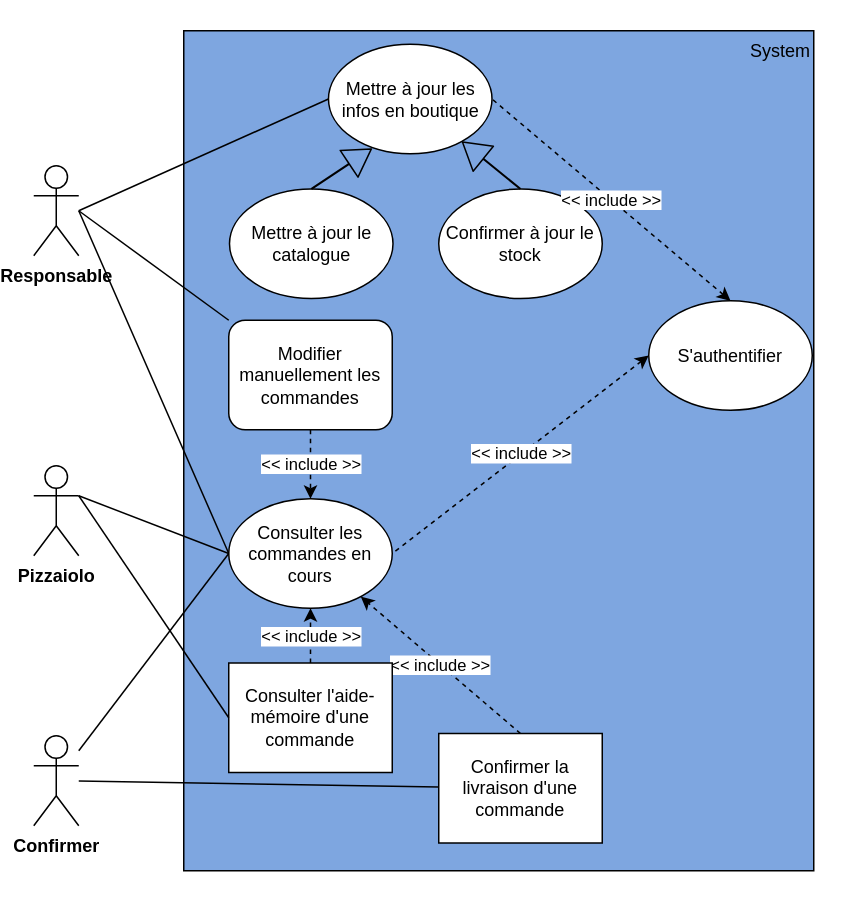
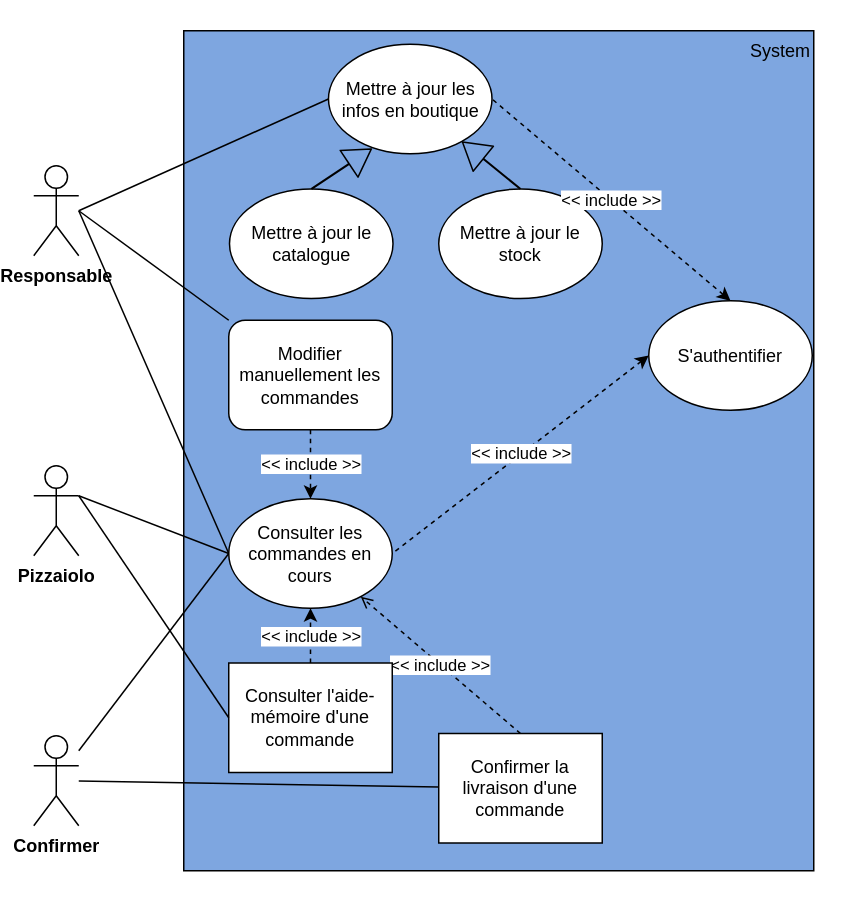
  <mxCell id="0" />
  <mxCell id="1" parent="0" />
  <mxCell id="2" value="&lt;div style=&quot;text-align: left&quot;&gt;&lt;span&gt;System&lt;/span&gt;&lt;/div&gt;" style="whiteSpace=wrap;html=1;horizontal=1;fillColor=#7EA6E0;verticalAlign=top;labelPosition=center;verticalLabelPosition=middle;align=right;spacingLeft=325;" vertex="1" parent="1"><mxGeometry x="120" y="20" width="420" height="560" as="geometry" /></mxCell>
  <mxCell id="3" value="&lt;b&gt;Responsable&lt;/b&gt;&lt;br&gt;" style="shape=umlActor;verticalLabelPosition=bottom;labelBackgroundColor=#ffffff;verticalAlign=top;html=1;outlineConnect=0;" vertex="1" parent="1"><mxGeometry x="20" y="110" width="30" height="60" as="geometry" /></mxCell>
  <mxCell id="4" value="&lt;b&gt;Pizzaiolo&lt;/b&gt;" style="shape=umlActor;verticalLabelPosition=bottom;labelBackgroundColor=#ffffff;verticalAlign=top;html=1;outlineConnect=0;" vertex="1" parent="1"><mxGeometry x="20" y="310" width="30" height="60" as="geometry" /></mxCell>
  <mxCell id="5" value="&lt;b&gt;Confirmer&lt;br&gt;&lt;/b&gt;&lt;br&gt;" style="shape=umlActor;verticalLabelPosition=bottom;labelBackgroundColor=#ffffff;verticalAlign=top;html=1;outlineConnect=0;" vertex="1" parent="1"><mxGeometry x="20" y="490" width="30" height="60" as="geometry" /></mxCell>
  <mxCell id="6" value="Consulter les commandes en cours" style="ellipse;whiteSpace=wrap;html=1;" vertex="1" parent="1"><mxGeometry x="150" y="332" width="109" height="73" as="geometry" /></mxCell>
- <mxCell id="7" value="&amp;lt;&amp;lt; include &amp;gt;&amp;gt;" style="endArrow=classic;html=1;dashed=1;exitX=0.5;exitY=0;exitDx=0;exitDy=0;" edge="1" parent="1" source="9" target="6"><mxGeometry width="50" height="50" relative="1" as="geometry"><mxPoint x="259" y="521.5" as="sourcePoint" /><mxPoint x="716.882" y="35.5" as="targetPoint" /></mxGeometry></mxCell>
+ <mxCell id="7" value="&amp;lt;&amp;lt; include &amp;gt;&amp;gt;" style="endArrow=open;html=1;dashed=1;exitX=0.5;exitY=0;exitDx=0;exitDy=0;" edge="1" parent="1" source="9" target="6"><mxGeometry width="50" height="50" relative="1" as="geometry"><mxPoint x="259" y="521.5" as="sourcePoint" /><mxPoint x="716.882" y="35.5" as="targetPoint" /></mxGeometry></mxCell>
  <mxCell id="8" value="Consulter l'aide-mémoire d'une commande" style="whiteSpace=wrap;html=1;rounded=0;" vertex="1" parent="1"><mxGeometry x="150" y="441.5" width="109" height="73" as="geometry" /></mxCell>
  <mxCell id="9" value="Confirmer la livraison d'une commande&lt;br&gt;" style="whiteSpace=wrap;html=1;rounded=0;" vertex="1" parent="1"><mxGeometry x="290" y="488.5" width="109" height="73" as="geometry" /></mxCell>
  <mxCell id="10" value="Mettre à jour le catalogue" style="ellipse;whiteSpace=wrap;html=1;" vertex="1" parent="1"><mxGeometry x="150.5" y="125.5" width="109" height="73" as="geometry" /></mxCell>
  <mxCell id="11" value="Mettre à jour les infos en boutique&lt;br&gt;" style="ellipse;whiteSpace=wrap;html=1;" vertex="1" parent="1"><mxGeometry x="216.5" y="29" width="109" height="73" as="geometry" /></mxCell>
  <mxCell id="12" value="" style="endArrow=none;html=1;endFill=0;entryX=0;entryY=0.5;entryDx=0;entryDy=0;" edge="1" parent="1" target="11"><mxGeometry width="50" height="50" relative="1" as="geometry"><mxPoint x="50" y="140" as="sourcePoint" /><mxPoint x="190" y="143.167" as="targetPoint" /></mxGeometry></mxCell>
  <mxCell id="13" value="&amp;lt;&amp;lt; include &amp;gt;&amp;gt;" style="endArrow=classic;html=1;dashed=1;exitX=0.5;exitY=0;exitDx=0;exitDy=0;entryX=0.5;entryY=1;entryDx=0;entryDy=0;" edge="1" parent="1" source="8" target="6"><mxGeometry width="50" height="50" relative="1" as="geometry"><mxPoint x="365" y="414" as="sourcePoint" /><mxPoint x="259.841" y="367.252" as="targetPoint" /></mxGeometry></mxCell>
  <mxCell id="14" value="" style="endArrow=none;html=1;endFill=0;entryX=0;entryY=0.5;entryDx=0;entryDy=0;" edge="1" parent="1" target="8"><mxGeometry width="50" height="50" relative="1" as="geometry"><mxPoint x="50" y="330" as="sourcePoint" /><mxPoint x="171" y="229" as="targetPoint" /></mxGeometry></mxCell>
  <mxCell id="15" value="" style="endArrow=none;html=1;endFill=0;" edge="1" parent="1" source="5" target="9"><mxGeometry width="50" height="50" relative="1" as="geometry"><mxPoint x="60" y="320" as="sourcePoint" /><mxPoint x="160" y="457" as="targetPoint" /></mxGeometry></mxCell>
  <mxCell id="16" value="" style="endArrow=none;html=1;endFill=0;entryX=0;entryY=0.5;entryDx=0;entryDy=0;" edge="1" parent="1" target="6"><mxGeometry width="50" height="50" relative="1" as="geometry"><mxPoint x="50" y="330" as="sourcePoint" /><mxPoint x="160" y="457" as="targetPoint" /></mxGeometry></mxCell>
  <mxCell id="17" value="" style="endArrow=none;html=1;endFill=0;entryX=0;entryY=0.5;entryDx=0;entryDy=0;" edge="1" parent="1" target="6"><mxGeometry width="50" height="50" relative="1" as="geometry"><mxPoint x="50" y="500" as="sourcePoint" /><mxPoint x="323" y="537" as="targetPoint" /></mxGeometry></mxCell>
  <mxCell id="18" value="" style="endArrow=none;html=1;endFill=0;entryX=0;entryY=0.5;entryDx=0;entryDy=0;" edge="1" parent="1" target="6"><mxGeometry width="50" height="50" relative="1" as="geometry"><mxPoint x="50" y="140" as="sourcePoint" /><mxPoint x="160" y="347" as="targetPoint" /></mxGeometry></mxCell>
- <mxCell id="19" value="Confirmer à jour le stock" style="ellipse;whiteSpace=wrap;html=1;" vertex="1" parent="1"><mxGeometry x="290" y="125.5" width="109" height="73" as="geometry" /></mxCell>
+ <mxCell id="19" value="Mettre à jour le stock" style="ellipse;whiteSpace=wrap;html=1;" vertex="1" parent="1"><mxGeometry x="290" y="125.5" width="109" height="73" as="geometry" /></mxCell>
  <mxCell id="20" value="" style="shape=flexArrow;endArrow=classic;html=1;width=0.4;endSize=5.616;exitX=0.5;exitY=0;exitDx=0;exitDy=0;" edge="1" parent="1" source="19" target="11"><mxGeometry width="50" height="50" relative="1" as="geometry"><mxPoint x="577.571" y="519" as="sourcePoint" /><mxPoint x="636.143" y="443.286" as="targetPoint" /></mxGeometry></mxCell>
  <mxCell id="21" value="" style="shape=flexArrow;endArrow=classic;html=1;width=0.4;endSize=5.616;exitX=0.5;exitY=0;exitDx=0;exitDy=0;entryX=0.266;entryY=0.952;entryDx=0;entryDy=0;entryPerimeter=0;" edge="1" parent="1" source="10" target="11"><mxGeometry width="50" height="50" relative="1" as="geometry"><mxPoint x="290" y="211" as="sourcePoint" /><mxPoint x="261" y="187" as="targetPoint" /></mxGeometry></mxCell>
  <mxCell id="22" value="S'authentifier&lt;br&gt;" style="ellipse;whiteSpace=wrap;html=1;" vertex="1" parent="1"><mxGeometry x="430" y="200" width="109" height="73" as="geometry" /></mxCell>
  <mxCell id="23" value="&amp;lt;&amp;lt; include &amp;gt;&amp;gt;" style="endArrow=none;html=1;dashed=1;exitX=0;exitY=0.5;exitDx=0;exitDy=0;entryX=1;entryY=0.5;entryDx=0;entryDy=0;endFill=0;startArrow=classic;startFill=1;" edge="1" parent="1" source="22" target="6"><mxGeometry width="50" height="50" relative="1" as="geometry"><mxPoint x="355" y="467" as="sourcePoint" /><mxPoint x="248.055" y="375.762" as="targetPoint" /></mxGeometry></mxCell>
  <mxCell id="24" value="&amp;lt;&amp;lt; include &amp;gt;&amp;gt;" style="endArrow=none;html=1;dashed=1;exitX=0.5;exitY=0;exitDx=0;exitDy=0;entryX=1;entryY=0.5;entryDx=0;entryDy=0;endFill=0;startArrow=classic;startFill=1;" edge="1" parent="1" source="22" target="11"><mxGeometry width="50" height="50" relative="1" as="geometry"><mxPoint x="430" y="337" as="sourcePoint" /><mxPoint x="269" y="347" as="targetPoint" /></mxGeometry></mxCell>
  <mxCell id="25" value="Modifier manuellement les commandes" style="whiteSpace=wrap;html=1;rounded=1;" vertex="1" parent="1"><mxGeometry x="150" y="213" width="109" height="73" as="geometry" /></mxCell>
  <mxCell id="26" value="" style="endArrow=none;html=1;endFill=0;entryX=0;entryY=0;entryDx=0;entryDy=0;" edge="1" parent="1" target="25"><mxGeometry width="50" height="50" relative="1" as="geometry"><mxPoint x="50" y="140" as="sourcePoint" /><mxPoint x="227" y="76" as="targetPoint" /></mxGeometry></mxCell>
  <mxCell id="27" value="&amp;lt;&amp;lt; include &amp;gt;&amp;gt;" style="endArrow=classic;html=1;dashed=1;exitX=0.5;exitY=1;exitDx=0;exitDy=0;entryX=0.5;entryY=0;entryDx=0;entryDy=0;" edge="1" parent="1" source="25" target="6"><mxGeometry width="50" height="50" relative="1" as="geometry"><mxPoint x="354.429" y="467" as="sourcePoint" /><mxPoint x="247.97" y="375.806" as="targetPoint" /></mxGeometry></mxCell>
